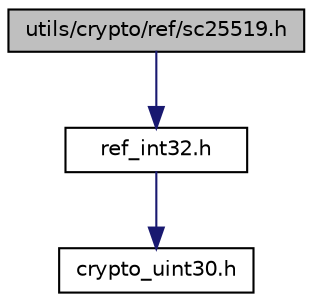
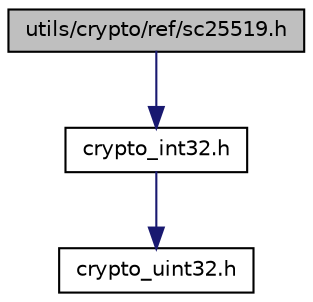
  digraph {
    node [color=black fillcolor=white fontname=Helvetica fontsize=10 shape=record style=filled]
    edge [color=midnightblue fontname=Helvetica fontsize=10 labelfontname=Helvetica labelfontsize=10 style=solid]
    n1 [fillcolor=grey75 fontcolor=black height=0.2 label="utils/crypto/ref/sc25519.h" width=0.4]
-   n2 [height=0.2 label="ref_int32.h" width=0.4]
-   n3 [height=0.2 label="crypto_uint30.h" width=0.4]
+   n2 [height=0.2 label="crypto_int32.h" width=0.4]
+   n3 [height=0.2 label="crypto_uint32.h" width=0.4]
    n1 -> n2
    n2 -> n3
  }
